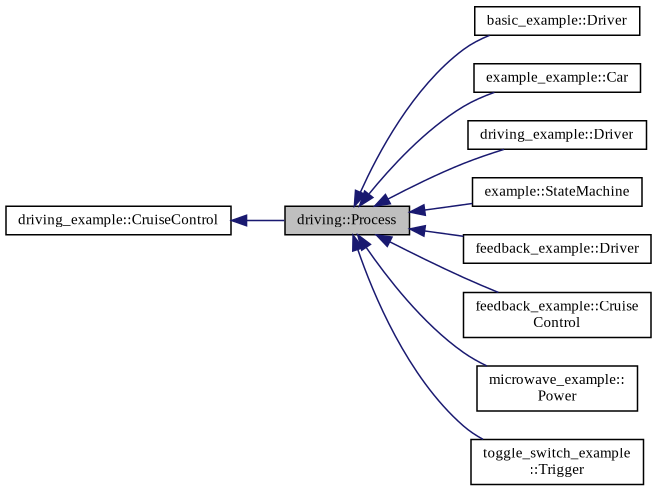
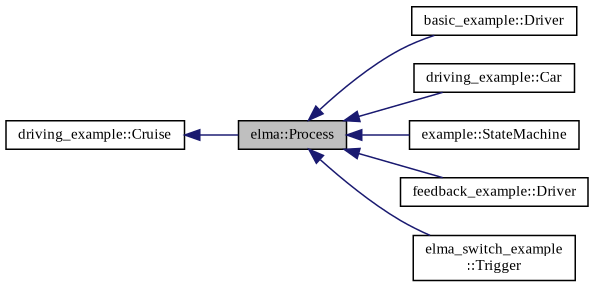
  digraph {
    fontname="Liberation Serif"
    rankdir=LR
    node [color=black fillcolor=white fontname="Liberation Serif" fontsize=10 shape=record style=filled]
    edge [color=midnightblue dir=back fontname="Liberation Serif" fontsize=10 labelfontname=Helvetica labelfontsize=10 style=solid]
-   n1 [fillcolor=grey75 fontcolor=black height=0.2 label="driving::Process" width=0.4]
+   n1 [fillcolor=grey75 fontcolor=black height=0.2 label="elma::Process" width=0.4]
    n2 [height=0.2 label="basic_example::Driver" width=0.4]
-   n3 [height=0.2 label="example_example::Car" width=0.4]
-   n4 [height=0.2 label="driving_example::Driver" width=0.4]
+   n3 [height=0.2 label="driving_example::Car" width=0.4]
    n5 [height=0.2 label="example::StateMachine" width=0.4]
    n6 [height=0.2 label="feedback_example::Driver" width=0.4]
-   n7 [height=0.2 label="feedback_example::Cruise\lControl" width=0.4]
-   n8 [height=0.2 label="microwave_example::\lPower" width=0.4]
-   n9 [height=0.2 label="toggle_switch_example\l::Trigger" width=0.4]
-   n10 [height=0.2 label="driving_example::CruiseControl" width=0.4]
+   n9 [height=0.2 label="elma_switch_example\l::Trigger" width=0.4]
+   n10 [height=0.2 label="driving_example::Cruise" width=0.4]
    n1 -> n2
    n1 -> n3
-   n1 -> n4
    n1 -> n5
    n1 -> n6
-   n1 -> n7
-   n1 -> n8
    n1 -> n9
    n10 -> n1
  }
